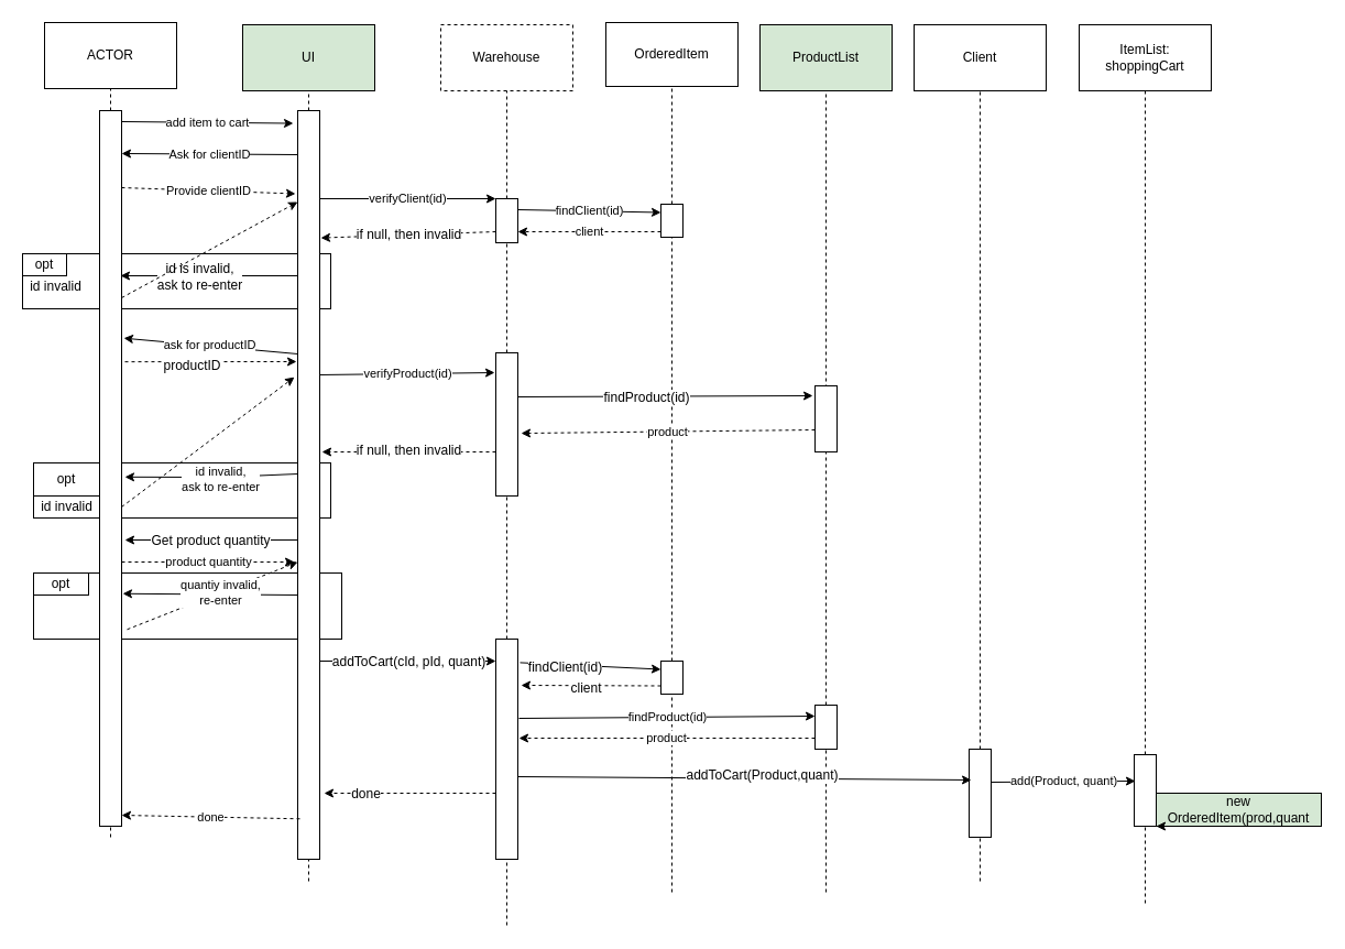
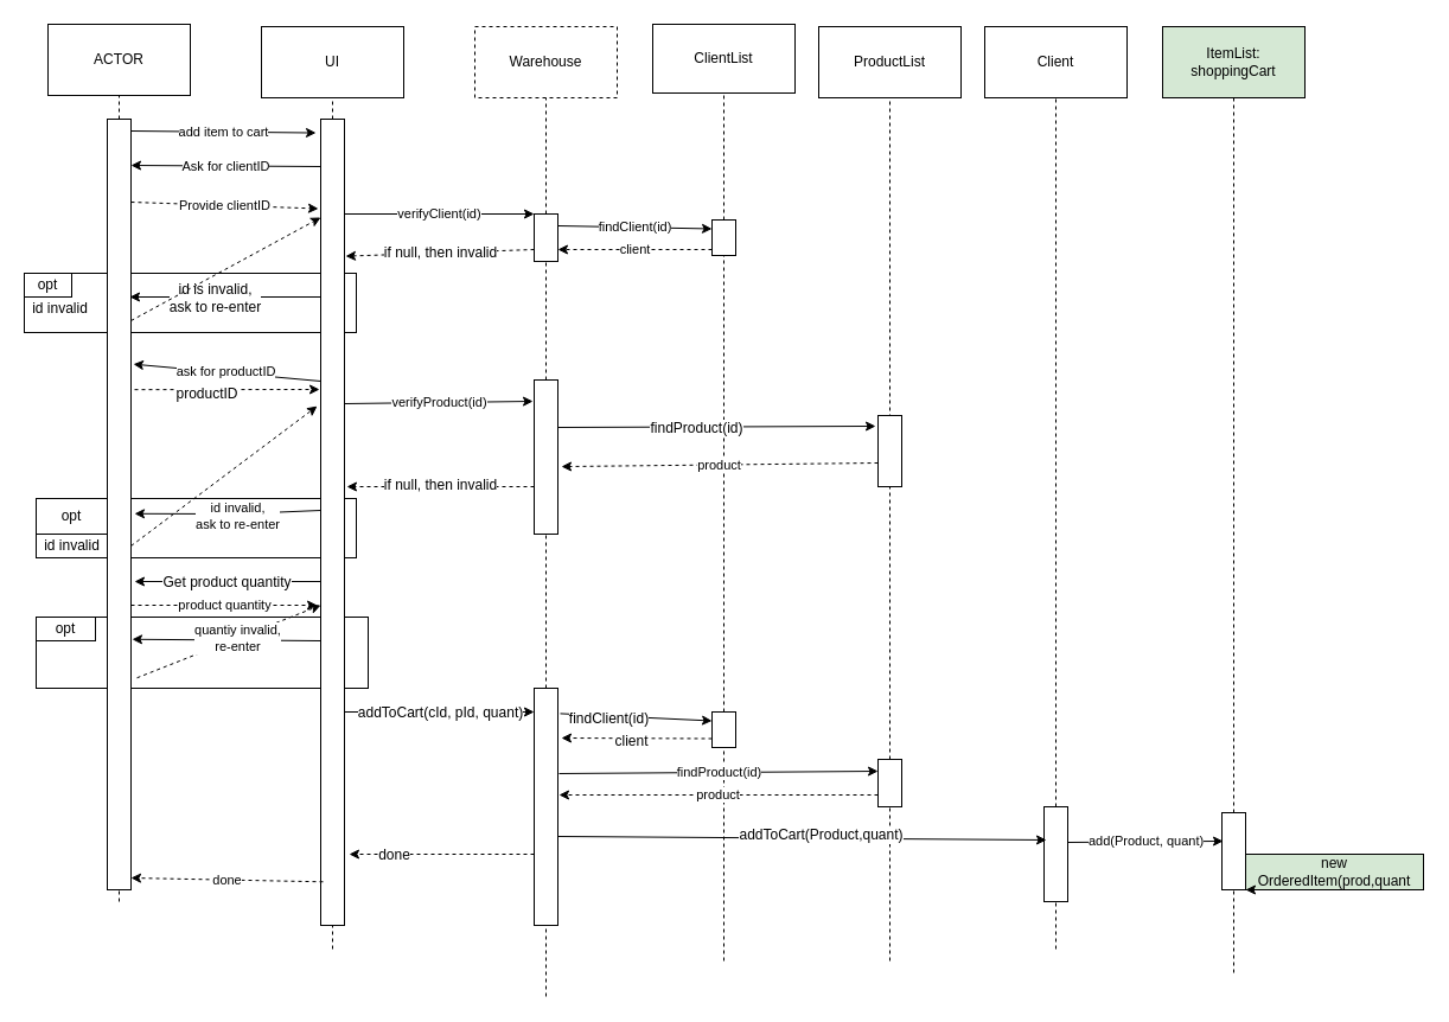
  <mxCell id="0" />
  <mxCell id="1" parent="0" />
  <mxCell id="2" value="" style="rounded=0;whiteSpace=wrap;html=1;" vertex="1" parent="1"><mxGeometry x="30" y="520" width="280" height="60" as="geometry" /></mxCell>
  <mxCell id="3" value="" style="rounded=0;whiteSpace=wrap;html=1;" vertex="1" parent="1"><mxGeometry x="30" y="420" width="270" height="50" as="geometry" /></mxCell>
  <mxCell id="4" value="" style="rounded=0;whiteSpace=wrap;html=1;" vertex="1" parent="1"><mxGeometry y="230" width="280" height="50" as="geometry" x="20" /></mxCell>
  <mxCell id="5" value="ACTOR" style="rounded=0;whiteSpace=wrap;html=1;" vertex="1" parent="1"><mxGeometry x="40" y="20" width="120" height="60" as="geometry" /></mxCell>
  <mxCell id="6" value="" style="endArrow=none;dashed=1;html=1;" edge="1" parent="1"><mxGeometry width="50" height="50" relative="1" as="geometry"><mxPoint x="100" y="760" as="sourcePoint" /><mxPoint x="100" y="80" as="targetPoint" /></mxGeometry></mxCell>
- <mxCell id="7" value="UI" style="rounded=0;whiteSpace=wrap;html=1;fillColor=#d5e8d4;" vertex="1" parent="1"><mxGeometry x="220" y="22" width="120" height="60" as="geometry" /></mxCell>
+ <mxCell id="7" value="UI" style="rounded=0;whiteSpace=wrap;html=1;" vertex="1" parent="1"><mxGeometry x="220" y="22" width="120" height="60" as="geometry" /></mxCell>
  <mxCell id="8" value="" style="endArrow=none;dashed=1;html=1;" edge="1" parent="1" source="12"><mxGeometry width="50" height="50" relative="1" as="geometry"><mxPoint x="280" y="750" as="sourcePoint" /><mxPoint x="280" y="82" as="targetPoint" /></mxGeometry></mxCell>
  <mxCell id="9" value="Warehouse" style="rounded=0;whiteSpace=wrap;html=1;dashed=1;" vertex="1" parent="1"><mxGeometry x="400" y="22" width="120" height="60" as="geometry" /></mxCell>
  <mxCell id="10" value="" style="endArrow=none;dashed=1;html=1;entryX=0.5;entryY=1;entryDx=0;entryDy=0;" edge="1" parent="1" source="17" target="9"><mxGeometry width="50" height="50" relative="1" as="geometry"><mxPoint x="460" y="750" as="sourcePoint" /><mxPoint x="460" y="112" as="targetPoint" /></mxGeometry></mxCell>
  <mxCell id="11" value="" style="rounded=0;whiteSpace=wrap;html=1;" vertex="1" parent="1"><mxGeometry x="90" y="100" width="20" height="650" as="geometry" /></mxCell>
  <mxCell id="12" value="" style="rounded=0;whiteSpace=wrap;html=1;" vertex="1" parent="1"><mxGeometry x="270" y="100" width="20" height="680" as="geometry" /></mxCell>
  <mxCell id="13" value="" style="endArrow=none;dashed=1;html=1;" edge="1" parent="1" target="12"><mxGeometry width="50" height="50" relative="1" as="geometry"><mxPoint x="280" y="800" as="sourcePoint" /><mxPoint x="280" y="82" as="targetPoint" /></mxGeometry></mxCell>
  <mxCell id="14" value="add item to cart" style="endArrow=classic;html=1;entryX=-0.2;entryY=0.017;entryDx=0;entryDy=0;entryPerimeter=0;" edge="1" parent="1" target="12"><mxGeometry width="50" height="50" relative="1" as="geometry"><mxPoint x="110" y="110" as="sourcePoint" /><mxPoint x="160" y="60" as="targetPoint" /></mxGeometry></mxCell>
  <mxCell id="15" value="Ask for clientID" style="endArrow=classic;html=1;" edge="1" parent="1"><mxGeometry width="50" height="50" relative="1" as="geometry"><mxPoint x="270" y="140" as="sourcePoint" /><mxPoint x="110" y="139" as="targetPoint" /></mxGeometry></mxCell>
  <mxCell id="16" value="Provide clientID" style="endArrow=classic;html=1;entryX=-0.1;entryY=0.111;entryDx=0;entryDy=0;entryPerimeter=0;dashed=1;" edge="1" parent="1" target="12"><mxGeometry width="50" height="50" relative="1" as="geometry"><mxPoint x="110" y="170" as="sourcePoint" /><mxPoint x="160" y="120" as="targetPoint" /></mxGeometry></mxCell>
  <mxCell id="17" value="" style="rounded=0;whiteSpace=wrap;html=1;" vertex="1" parent="1"><mxGeometry x="450" y="180" width="20" height="40" as="geometry" /></mxCell>
  <mxCell id="18" value="" style="endArrow=none;dashed=1;html=1;entryX=0.5;entryY=1;entryDx=0;entryDy=0;" edge="1" parent="1" source="37" target="17"><mxGeometry width="50" height="50" relative="1" as="geometry"><mxPoint x="460" y="750" as="sourcePoint" /><mxPoint x="460" y="82" as="targetPoint" /></mxGeometry></mxCell>
  <mxCell id="19" value="" style="endArrow=classic;html=1;dashed=1;entryX=1.05;entryY=0.17;entryDx=0;entryDy=0;entryPerimeter=0;" edge="1" parent="1" target="12"><mxGeometry width="50" height="50" relative="1" as="geometry"><mxPoint x="450" y="210" as="sourcePoint" /><mxPoint x="500" y="160" as="targetPoint" /></mxGeometry></mxCell>
  <mxCell id="20" value="if null, then invalid" style="text;html=1;align=center;verticalAlign=middle;resizable=0;points=[];labelBackgroundColor=#ffffff;" vertex="1" connectable="0" parent="19"><mxGeometry x="0.157" y="-1" relative="1" as="geometry"><mxPoint x="11.99" as="offset" /></mxGeometry></mxCell>
  <mxCell id="21" value="verifyClient(id)" style="endArrow=classic;html=1;entryX=0;entryY=0;entryDx=0;entryDy=0;" edge="1" parent="1" target="17"><mxGeometry width="50" height="50" relative="1" as="geometry"><mxPoint x="290" y="180" as="sourcePoint" /><mxPoint x="340" y="130" as="targetPoint" /></mxGeometry></mxCell>
  <mxCell id="22" value="opt" style="rounded=0;whiteSpace=wrap;html=1;" vertex="1" parent="1"><mxGeometry y="230" width="40" height="20" as="geometry" x="20" /></mxCell>
  <mxCell id="23" value="id invalid" style="text;html=1;align=center;verticalAlign=middle;resizable=0;points=[];autosize=1;" vertex="1" parent="1"><mxGeometry y="250" width="60" height="20" as="geometry" x="20" /></mxCell>
  <mxCell id="24" value="" style="endArrow=classic;html=1;" edge="1" parent="1"><mxGeometry width="50" height="50" relative="1" as="geometry"><mxPoint x="270" y="250" as="sourcePoint" /><mxPoint x="109" y="250" as="targetPoint" /></mxGeometry></mxCell>
  <mxCell id="25" value="&lt;div&gt;id is invalid,&lt;/div&gt;&lt;div&gt; ask to re-enter&lt;/div&gt;" style="text;html=1;align=center;verticalAlign=middle;resizable=0;points=[];labelBackgroundColor=#ffffff;" vertex="1" connectable="0" parent="24"><mxGeometry x="0.739" y="3" relative="1" as="geometry"><mxPoint x="50" y="-3" as="offset" /></mxGeometry></mxCell>
  <mxCell id="26" value="" style="endArrow=classic;html=1;entryX=0;entryY=0.122;entryDx=0;entryDy=0;entryPerimeter=0;dashed=1;" edge="1" parent="1" target="12"><mxGeometry width="50" height="50" relative="1" as="geometry"><mxPoint x="110" y="270" as="sourcePoint" /><mxPoint x="160" y="220" as="targetPoint" /></mxGeometry></mxCell>
  <mxCell id="27" value="" style="endArrow=classic;html=1;dashed=1;exitX=1.15;exitY=0.351;exitDx=0;exitDy=0;exitPerimeter=0;" edge="1" parent="1" source="11"><mxGeometry width="50" height="50" relative="1" as="geometry"><mxPoint x="110" y="340" as="sourcePoint" /><mxPoint x="269" y="328" as="targetPoint" /></mxGeometry></mxCell>
  <mxCell id="28" value="productID" style="text;html=1;align=center;verticalAlign=middle;resizable=0;points=[];labelBackgroundColor=#ffffff;" vertex="1" connectable="0" parent="27"><mxGeometry x="-0.233" y="-3" relative="1" as="geometry"><mxPoint as="offset" /></mxGeometry></mxCell>
  <mxCell id="29" value="ask for productID" style="endArrow=classic;html=1;exitX=0;exitY=0.325;exitDx=0;exitDy=0;exitPerimeter=0;entryX=1.1;entryY=0.318;entryDx=0;entryDy=0;entryPerimeter=0;" edge="1" parent="1" source="12" target="11"><mxGeometry x="0.013" y="-1" width="50" height="50" relative="1" as="geometry"><mxPoint x="190" y="380" as="sourcePoint" /><mxPoint x="240" y="330" as="targetPoint" /><mxPoint as="offset" /></mxGeometry></mxCell>
  <mxCell id="30" value="verifyProduct(id)" style="endArrow=classic;html=1;" edge="1" parent="1"><mxGeometry width="50" height="50" relative="1" as="geometry"><mxPoint x="290" y="340" as="sourcePoint" /><mxPoint x="449" y="338" as="targetPoint" /></mxGeometry></mxCell>
- <mxCell id="31" value="OrderedItem" style="rounded=0;whiteSpace=wrap;html=1;" vertex="1" parent="1"><mxGeometry x="550" y="20" width="120" height="58" as="geometry" /></mxCell>
+ <mxCell id="31" value="ClientList" style="rounded=0;whiteSpace=wrap;html=1;" vertex="1" parent="1"><mxGeometry x="550" y="20" width="120" height="58" as="geometry" /></mxCell>
  <mxCell id="32" value="" style="endArrow=none;dashed=1;html=1;" edge="1" parent="1" source="33"><mxGeometry width="50" height="50" relative="1" as="geometry"><mxPoint x="610" y="760" as="sourcePoint" /><mxPoint x="610" y="78" as="targetPoint" /></mxGeometry></mxCell>
  <mxCell id="33" value="" style="rounded=0;whiteSpace=wrap;html=1;" vertex="1" parent="1"><mxGeometry x="600" y="185" width="20" height="30" as="geometry" /></mxCell>
  <mxCell id="34" value="" style="endArrow=none;dashed=1;html=1;" edge="1" parent="1" source="64" target="33"><mxGeometry width="50" height="50" relative="1" as="geometry"><mxPoint x="610" y="760" as="sourcePoint" /><mxPoint x="610" y="78" as="targetPoint" /></mxGeometry></mxCell>
  <mxCell id="35" value="findClient(id)" style="endArrow=classic;html=1;entryX=0;entryY=0.25;entryDx=0;entryDy=0;" edge="1" parent="1"><mxGeometry width="50" height="50" relative="1" as="geometry"><mxPoint x="470" y="190" as="sourcePoint" /><mxPoint x="600" y="192.5" as="targetPoint" /></mxGeometry></mxCell>
  <mxCell id="36" value="client" style="endArrow=classic;html=1;entryX=1;entryY=0.75;entryDx=0;entryDy=0;dashed=1;" edge="1" parent="1" target="17"><mxGeometry width="50" height="50" relative="1" as="geometry"><mxPoint x="600" y="210" as="sourcePoint" /><mxPoint x="650" y="160" as="targetPoint" /></mxGeometry></mxCell>
  <mxCell id="37" value="" style="rounded=0;whiteSpace=wrap;html=1;" vertex="1" parent="1"><mxGeometry x="450" y="320" width="20" height="130" as="geometry" /></mxCell>
  <mxCell id="38" value="" style="endArrow=none;dashed=1;html=1;entryX=0.5;entryY=1;entryDx=0;entryDy=0;" edge="1" parent="1" source="51" target="37"><mxGeometry width="50" height="50" relative="1" as="geometry"><mxPoint x="460" y="750" as="sourcePoint" /><mxPoint x="460" y="220" as="targetPoint" /></mxGeometry></mxCell>
- <mxCell id="39" value="ProductList" style="rounded=0;whiteSpace=wrap;html=1;fillColor=#d5e8d4;" vertex="1" parent="1"><mxGeometry x="690" y="22" width="120" height="60" as="geometry" /></mxCell>
+ <mxCell id="39" value="ProductList" style="rounded=0;whiteSpace=wrap;html=1;" vertex="1" parent="1"><mxGeometry x="690" y="22" width="120" height="60" as="geometry" /></mxCell>
  <mxCell id="40" value="" style="endArrow=none;dashed=1;html=1;" edge="1" parent="1" source="68"><mxGeometry width="50" height="50" relative="1" as="geometry"><mxPoint x="750" y="760" as="sourcePoint" /><mxPoint x="750" y="82" as="targetPoint" /></mxGeometry></mxCell>
  <mxCell id="41" value="" style="rounded=0;whiteSpace=wrap;html=1;" vertex="1" parent="1"><mxGeometry x="740" y="350" width="20" height="60" as="geometry" /></mxCell>
  <mxCell id="42" value="product" style="endArrow=classic;html=1;dashed=1;entryX=1.15;entryY=0.562;entryDx=0;entryDy=0;entryPerimeter=0;" edge="1" parent="1" target="37"><mxGeometry width="50" height="50" relative="1" as="geometry"><mxPoint x="740" y="390" as="sourcePoint" /><mxPoint x="790" y="340" as="targetPoint" /></mxGeometry></mxCell>
  <mxCell id="43" value="" style="endArrow=classic;html=1;entryX=-0.1;entryY=0.15;entryDx=0;entryDy=0;entryPerimeter=0;" edge="1" parent="1" target="41"><mxGeometry width="50" height="50" relative="1" as="geometry"><mxPoint x="470" y="360" as="sourcePoint" /><mxPoint x="690" y="360" as="targetPoint" /></mxGeometry></mxCell>
  <mxCell id="44" value="findProduct(id)" style="text;html=1;align=center;verticalAlign=middle;resizable=0;points=[];labelBackgroundColor=#ffffff;" vertex="1" connectable="0" parent="43"><mxGeometry x="-0.134" y="-1" relative="1" as="geometry"><mxPoint as="offset" /></mxGeometry></mxCell>
  <mxCell id="45" value="" style="endArrow=classic;html=1;dashed=1;" edge="1" parent="1"><mxGeometry width="50" height="50" relative="1" as="geometry"><mxPoint x="450" y="410" as="sourcePoint" /><mxPoint x="292" y="410" as="targetPoint" /></mxGeometry></mxCell>
  <mxCell id="46" value="if null, then invalid" style="text;html=1;align=center;verticalAlign=middle;resizable=0;points=[];labelBackgroundColor=#ffffff;" vertex="1" connectable="0" parent="45"><mxGeometry x="0.342" y="-1" relative="1" as="geometry"><mxPoint x="26" y="-0.99" as="offset" /></mxGeometry></mxCell>
  <mxCell id="47" value="opt" style="rounded=0;whiteSpace=wrap;html=1;" vertex="1" parent="1"><mxGeometry x="30" y="420" width="60" height="30" as="geometry" /></mxCell>
  <mxCell id="48" value="id invalid" style="text;html=1;align=center;verticalAlign=middle;resizable=0;points=[];autosize=1;" vertex="1" parent="1"><mxGeometry x="30" y="450" width="60" height="20" as="geometry" /></mxCell>
  <mxCell id="49" value="" style="endArrow=classic;html=1;dashed=1;entryX=-0.15;entryY=0.356;entryDx=0;entryDy=0;entryPerimeter=0;" edge="1" parent="1" target="12"><mxGeometry width="50" height="50" relative="1" as="geometry"><mxPoint x="110" y="460" as="sourcePoint" /><mxPoint x="160" y="410" as="targetPoint" /></mxGeometry></mxCell>
  <mxCell id="50" value="&lt;div&gt;id invalid,&lt;/div&gt;&lt;div&gt;ask to re-enter&lt;br&gt;&lt;/div&gt;" style="endArrow=classic;html=1;entryX=1.15;entryY=0.512;entryDx=0;entryDy=0;entryPerimeter=0;" edge="1" parent="1" target="11"><mxGeometry x="-0.108" y="2" width="50" height="50" relative="1" as="geometry"><mxPoint x="270" y="430" as="sourcePoint" /><mxPoint x="320" y="380" as="targetPoint" /><Array as="points"><mxPoint x="200" y="433" /></Array><mxPoint as="offset" /></mxGeometry></mxCell>
  <mxCell id="51" value="" style="rounded=0;whiteSpace=wrap;html=1;" vertex="1" parent="1"><mxGeometry x="450" y="580" width="20" height="200" as="geometry" /></mxCell>
  <mxCell id="52" value="" style="endArrow=none;dashed=1;html=1;entryX=0.5;entryY=1;entryDx=0;entryDy=0;" edge="1" parent="1" target="51"><mxGeometry width="50" height="50" relative="1" as="geometry"><mxPoint x="460" y="840" as="sourcePoint" /><mxPoint x="460" y="450" as="targetPoint" /></mxGeometry></mxCell>
  <mxCell id="53" value="" style="endArrow=classic;html=1;entryX=1.15;entryY=0.6;entryDx=0;entryDy=0;entryPerimeter=0;" edge="1" parent="1" target="11"><mxGeometry width="50" height="50" relative="1" as="geometry"><mxPoint x="270" y="490" as="sourcePoint" /><mxPoint x="320" y="440" as="targetPoint" /></mxGeometry></mxCell>
  <mxCell id="54" value="Get product quantity" style="text;html=1;align=center;verticalAlign=middle;resizable=0;points=[];labelBackgroundColor=#ffffff;" vertex="1" connectable="0" parent="53"><mxGeometry x="0.312" y="3" relative="1" as="geometry"><mxPoint x="23" y="-3" as="offset" /></mxGeometry></mxCell>
  <mxCell id="55" value="product quantity" style="endArrow=classic;html=1;dashed=1;" edge="1" parent="1"><mxGeometry width="50" height="50" relative="1" as="geometry"><mxPoint x="110" y="510" as="sourcePoint" /><mxPoint x="267" y="510" as="targetPoint" /></mxGeometry></mxCell>
  <mxCell id="56" value="opt" style="rounded=0;whiteSpace=wrap;html=1;" vertex="1" parent="1"><mxGeometry x="30" y="520" width="50" height="20" as="geometry" /></mxCell>
  <mxCell id="57" value="" style="endArrow=classic;html=1;dashed=1;exitX=1.25;exitY=0.725;exitDx=0;exitDy=0;exitPerimeter=0;" edge="1" parent="1" source="11"><mxGeometry width="50" height="50" relative="1" as="geometry"><mxPoint x="110" y="560" as="sourcePoint" /><mxPoint x="270" y="510" as="targetPoint" /></mxGeometry></mxCell>
  <mxCell id="58" style="edgeStyle=orthogonalEdgeStyle;rounded=0;orthogonalLoop=1;jettySize=auto;html=1;exitX=0.5;exitY=1;exitDx=0;exitDy=0;dashed=1;" edge="1" parent="1" source="2" target="2"><mxGeometry relative="1" as="geometry" /></mxCell>
  <mxCell id="59" value="&lt;div&gt;quantiy invalid,&lt;/div&gt;&lt;div&gt;re-enter&lt;br&gt;&lt;/div&gt;" style="endArrow=classic;html=1;entryX=1.05;entryY=0.675;entryDx=0;entryDy=0;entryPerimeter=0;" edge="1" parent="1" target="11"><mxGeometry x="-0.119" y="-1" width="50" height="50" relative="1" as="geometry"><mxPoint x="270" y="540" as="sourcePoint" /><mxPoint x="320" y="490" as="targetPoint" /><mxPoint as="offset" /></mxGeometry></mxCell>
  <mxCell id="60" value="" style="endArrow=classic;html=1;" edge="1" parent="1"><mxGeometry width="50" height="50" relative="1" as="geometry"><mxPoint x="290" y="600" as="sourcePoint" /><mxPoint x="450" y="600" as="targetPoint" /></mxGeometry></mxCell>
  <mxCell id="61" value="addToCart(cId, pId, quant)" style="text;html=1;align=center;verticalAlign=middle;resizable=0;points=[];labelBackgroundColor=#ffffff;" vertex="1" connectable="0" parent="60"><mxGeometry x="-0.188" relative="1" as="geometry"><mxPoint x="15.01" as="offset" /></mxGeometry></mxCell>
  <mxCell id="62" value="" style="endArrow=classic;html=1;entryX=0;entryY=0.25;entryDx=0;entryDy=0;exitX=1.1;exitY=0.107;exitDx=0;exitDy=0;exitPerimeter=0;" edge="1" parent="1" source="51" target="64"><mxGeometry width="50" height="50" relative="1" as="geometry"><mxPoint x="470" y="623" as="sourcePoint" /><mxPoint x="580" y="620" as="targetPoint" /></mxGeometry></mxCell>
  <mxCell id="63" value="findClient(id)" style="text;html=1;align=center;verticalAlign=middle;resizable=0;points=[];labelBackgroundColor=#ffffff;" vertex="1" connectable="0" parent="62"><mxGeometry x="-0.354" y="-2" relative="1" as="geometry"><mxPoint as="offset" /></mxGeometry></mxCell>
  <mxCell id="64" value="" style="rounded=0;whiteSpace=wrap;html=1;" vertex="1" parent="1"><mxGeometry x="600" y="600" width="20" height="30" as="geometry" /></mxCell>
  <mxCell id="65" value="" style="endArrow=none;dashed=1;html=1;" edge="1" parent="1" target="64"><mxGeometry width="50" height="50" relative="1" as="geometry"><mxPoint x="610" y="810" as="sourcePoint" /><mxPoint x="610" y="215" as="targetPoint" /></mxGeometry></mxCell>
  <mxCell id="66" value="" style="endArrow=classic;html=1;exitX=0;exitY=0.75;exitDx=0;exitDy=0;entryX=1.15;entryY=0.21;entryDx=0;entryDy=0;dashed=1;entryPerimeter=0;" edge="1" parent="1" source="64" target="51"><mxGeometry width="50" height="50" relative="1" as="geometry"><mxPoint x="560" y="620" as="sourcePoint" /><mxPoint x="470" y="620" as="targetPoint" /></mxGeometry></mxCell>
  <mxCell id="67" value="client" style="text;html=1;align=center;verticalAlign=middle;resizable=0;points=[];labelBackgroundColor=#ffffff;" vertex="1" connectable="0" parent="66"><mxGeometry x="0.431" y="2" relative="1" as="geometry"><mxPoint x="22.94" as="offset" /></mxGeometry></mxCell>
  <mxCell id="68" value="" style="rounded=0;whiteSpace=wrap;html=1;" vertex="1" parent="1"><mxGeometry x="740" y="640" width="20" height="40" as="geometry" /></mxCell>
  <mxCell id="69" value="" style="endArrow=none;dashed=1;html=1;" edge="1" parent="1" target="68"><mxGeometry width="50" height="50" relative="1" as="geometry"><mxPoint x="750" y="810" as="sourcePoint" /><mxPoint x="750" y="82" as="targetPoint" /></mxGeometry></mxCell>
  <mxCell id="70" value="product" style="endArrow=classic;html=1;dashed=1;exitX=0;exitY=0.75;exitDx=0;exitDy=0;" edge="1" parent="1" source="68"><mxGeometry width="50" height="50" relative="1" as="geometry"><mxPoint x="740" y="659.5" as="sourcePoint" /><mxPoint x="471" y="670" as="targetPoint" /></mxGeometry></mxCell>
  <mxCell id="71" value="findProduct(id)" style="endArrow=classic;html=1;exitX=1.05;exitY=0.36;exitDx=0;exitDy=0;exitPerimeter=0;" edge="1" parent="1" source="51"><mxGeometry width="50" height="50" relative="1" as="geometry"><mxPoint x="500" y="650" as="sourcePoint" /><mxPoint x="740" y="650" as="targetPoint" /></mxGeometry></mxCell>
  <mxCell id="72" value="Client" style="rounded=0;whiteSpace=wrap;html=1;" vertex="1" parent="1"><mxGeometry x="830" y="22" width="120" height="60" as="geometry" /></mxCell>
  <mxCell id="73" value="" style="endArrow=none;dashed=1;html=1;" edge="1" parent="1"><mxGeometry width="50" height="50" relative="1" as="geometry"><mxPoint x="890" y="800" as="sourcePoint" /><mxPoint x="890" y="82" as="targetPoint" /></mxGeometry></mxCell>
  <mxCell id="74" value="" style="rounded=0;whiteSpace=wrap;html=1;" vertex="1" parent="1"><mxGeometry x="880" y="680" width="20" height="80" as="geometry" /></mxCell>
  <mxCell id="75" value="" style="endArrow=classic;html=1;entryX=0.1;entryY=0.35;entryDx=0;entryDy=0;entryPerimeter=0;" edge="1" parent="1" target="74"><mxGeometry width="50" height="50" relative="1" as="geometry"><mxPoint x="470" y="705" as="sourcePoint" /><mxPoint x="520" y="655" as="targetPoint" /></mxGeometry></mxCell>
  <mxCell id="76" value="addToCart(Product,quant)" style="text;html=1;align=center;verticalAlign=middle;resizable=0;points=[];labelBackgroundColor=#ffffff;" vertex="1" connectable="0" parent="75"><mxGeometry x="0.073" y="3" relative="1" as="geometry"><mxPoint as="offset" /></mxGeometry></mxCell>
- <mxCell id="77" value="&lt;div&gt;ItemList:&lt;/div&gt;&lt;div&gt;shoppingCart&lt;br&gt;&lt;/div&gt;" style="rounded=0;whiteSpace=wrap;html=1;" vertex="1" parent="1"><mxGeometry x="980" y="22" width="120" height="60" as="geometry" /></mxCell>
+ <mxCell id="77" value="&lt;div&gt;ItemList:&lt;/div&gt;&lt;div&gt;shoppingCart&lt;br&gt;&lt;/div&gt;" style="rounded=0;whiteSpace=wrap;html=1;fillColor=#d5e8d4;" vertex="1" parent="1"><mxGeometry x="980" y="22" width="120" height="60" as="geometry" /></mxCell>
  <mxCell id="78" value="" style="endArrow=none;dashed=1;html=1;" edge="1" parent="1" source="79"><mxGeometry width="50" height="50" relative="1" as="geometry"><mxPoint x="1040" y="820" as="sourcePoint" /><mxPoint x="1040" y="82" as="targetPoint" /></mxGeometry></mxCell>
  <mxCell id="79" value="" style="rounded=0;whiteSpace=wrap;html=1;" vertex="1" parent="1"><mxGeometry x="1030" y="685" width="20" height="65" as="geometry" /></mxCell>
  <mxCell id="80" value="" style="endArrow=none;dashed=1;html=1;" edge="1" parent="1" target="79"><mxGeometry width="50" height="50" relative="1" as="geometry"><mxPoint x="1040" y="820" as="sourcePoint" /><mxPoint x="1040" y="82" as="targetPoint" /></mxGeometry></mxCell>
  <mxCell id="81" value="add(Product, quant)" style="endArrow=classic;html=1;entryX=0.05;entryY=0.369;entryDx=0;entryDy=0;entryPerimeter=0;" edge="1" parent="1" target="79"><mxGeometry width="50" height="50" relative="1" as="geometry"><mxPoint x="900" y="710" as="sourcePoint" /><mxPoint x="950" y="660" as="targetPoint" /></mxGeometry></mxCell>
  <mxCell id="82" value="new OrderedItem(prod,quant" style="rounded=0;whiteSpace=wrap;html=1;fillColor=#d5e8d4;" vertex="1" parent="1"><mxGeometry x="1050" y="720" width="150" height="30" as="geometry" /></mxCell>
  <mxCell id="83" value="" style="endArrow=classic;html=1;" edge="1" parent="1"><mxGeometry width="50" height="50" relative="1" as="geometry"><mxPoint x="1120" y="750" as="sourcePoint" /><mxPoint x="1050" y="750" as="targetPoint" /></mxGeometry></mxCell>
  <mxCell id="84" value="" style="endArrow=classic;html=1;dashed=1;" edge="1" parent="1"><mxGeometry width="50" height="50" relative="1" as="geometry"><mxPoint x="450" y="720" as="sourcePoint" /><mxPoint x="294" y="720" as="targetPoint" /></mxGeometry></mxCell>
  <mxCell id="85" value="done" style="text;html=1;align=center;verticalAlign=middle;resizable=0;points=[];labelBackgroundColor=#ffffff;" vertex="1" connectable="0" parent="84"><mxGeometry x="0.526" relative="1" as="geometry"><mxPoint as="offset" /></mxGeometry></mxCell>
  <mxCell id="86" value="done" style="endArrow=classic;html=1;dashed=1;exitX=0.1;exitY=0.946;exitDx=0;exitDy=0;exitPerimeter=0;" edge="1" parent="1" source="12"><mxGeometry width="50" height="50" relative="1" as="geometry"><mxPoint x="230" y="750" as="sourcePoint" /><mxPoint x="110" y="740" as="targetPoint" /></mxGeometry></mxCell>
